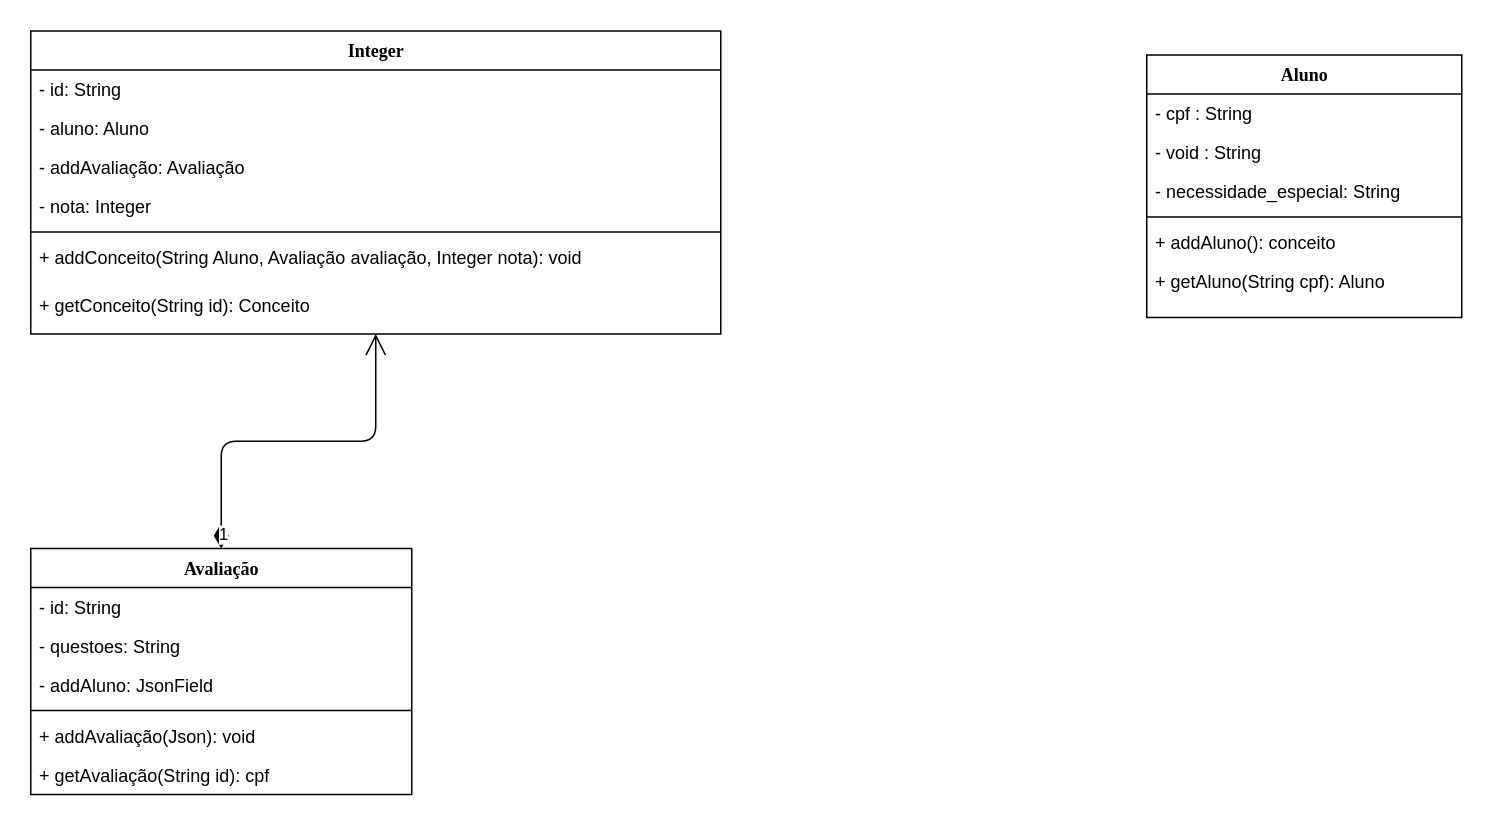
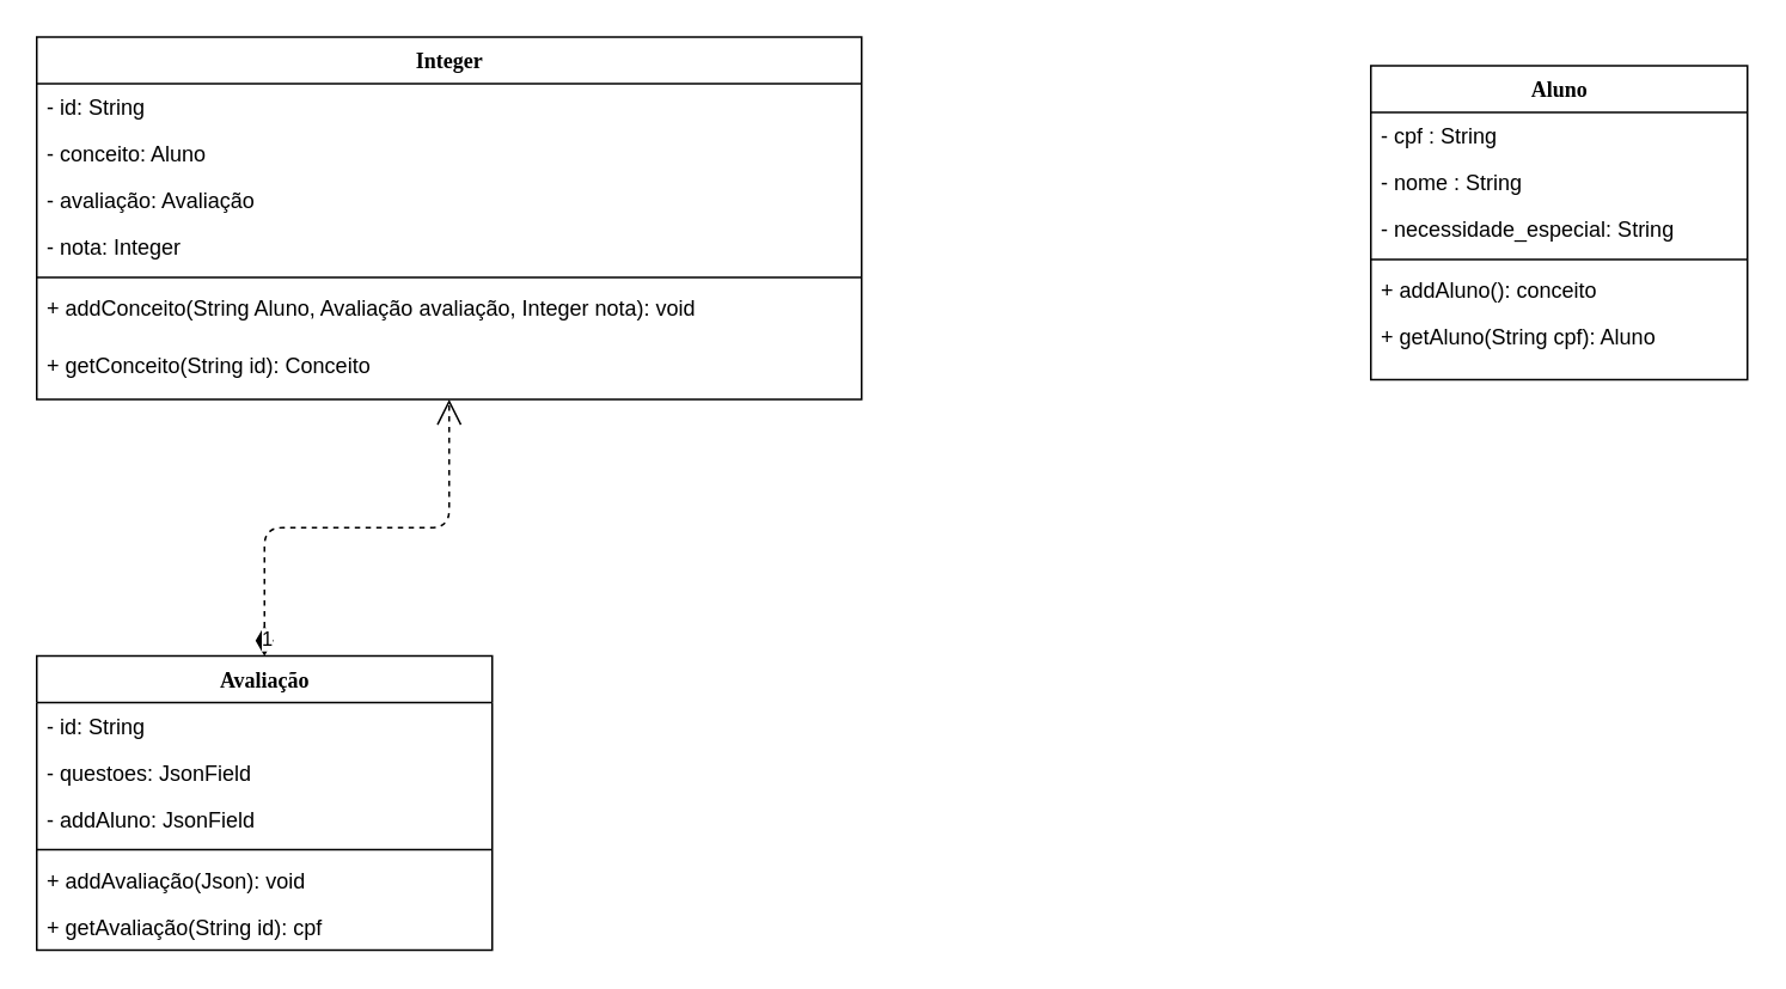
  <mxCell id="0" />
  <mxCell id="1" parent="0" />
  <mxCell id="2" value="&lt;div&gt;Integer&lt;/div&gt;&lt;div&gt;&lt;br&gt;&lt;/div&gt;" style="swimlane;html=1;fontStyle=1;align=center;verticalAlign=top;childLayout=stackLayout;horizontal=1;startSize=26;horizontalStack=0;resizeParent=1;resizeLast=0;collapsible=1;marginBottom=0;swimlaneFillColor=#ffffff;rounded=0;shadow=0;comic=0;labelBackgroundColor=none;strokeColor=#000000;strokeWidth=1;fillColor=none;fontFamily=Verdana;fontSize=12;fontColor=#000000;" parent="1" vertex="1"><mxGeometry x="20" y="20" width="460" height="202" as="geometry" /></mxCell>
  <mxCell id="3" value="- id: String" style="text;html=1;strokeColor=none;fillColor=none;align=left;verticalAlign=top;spacingLeft=4;spacingRight=4;whiteSpace=wrap;overflow=hidden;rotatable=0;points=[[0,0.5],[1,0.5]];portConstraint=eastwest;" parent="2" vertex="1"><mxGeometry y="26" width="460" height="26" as="geometry" /></mxCell>
- <mxCell id="4" value="- aluno: Aluno" style="text;html=1;strokeColor=none;fillColor=none;align=left;verticalAlign=top;spacingLeft=4;spacingRight=4;whiteSpace=wrap;overflow=hidden;rotatable=0;points=[[0,0.5],[1,0.5]];portConstraint=eastwest;" vertex="1" parent="2"><mxGeometry y="52" width="460" height="26" as="geometry" /></mxCell>
- <mxCell id="5" value="- addAvaliação: Avaliação" style="text;html=1;strokeColor=none;fillColor=none;align=left;verticalAlign=top;spacingLeft=4;spacingRight=4;whiteSpace=wrap;overflow=hidden;rotatable=0;points=[[0,0.5],[1,0.5]];portConstraint=eastwest;" parent="2" vertex="1"><mxGeometry y="78" width="460" height="26" as="geometry" /></mxCell>
+ <mxCell id="4" value="- conceito: Aluno" style="text;html=1;strokeColor=none;fillColor=none;align=left;verticalAlign=top;spacingLeft=4;spacingRight=4;whiteSpace=wrap;overflow=hidden;rotatable=0;points=[[0,0.5],[1,0.5]];portConstraint=eastwest;" vertex="1" parent="2"><mxGeometry y="52" width="460" height="26" as="geometry" /></mxCell>
+ <mxCell id="5" value="- avaliação: Avaliação" style="text;html=1;strokeColor=none;fillColor=none;align=left;verticalAlign=top;spacingLeft=4;spacingRight=4;whiteSpace=wrap;overflow=hidden;rotatable=0;points=[[0,0.5],[1,0.5]];portConstraint=eastwest;" parent="2" vertex="1"><mxGeometry y="78" width="460" height="26" as="geometry" /></mxCell>
  <mxCell id="6" value="- nota: Integer" style="text;html=1;strokeColor=none;fillColor=none;align=left;verticalAlign=top;spacingLeft=4;spacingRight=4;whiteSpace=wrap;overflow=hidden;rotatable=0;points=[[0,0.5],[1,0.5]];portConstraint=eastwest;" vertex="1" parent="2"><mxGeometry y="104" width="460" height="26" as="geometry" /></mxCell>
  <mxCell id="7" value="" style="line;html=1;strokeWidth=1;fillColor=none;align=left;verticalAlign=middle;spacingTop=-1;spacingLeft=3;spacingRight=3;rotatable=0;labelPosition=right;points=[];portConstraint=eastwest;" parent="2" vertex="1"><mxGeometry y="130" width="460" height="8" as="geometry" /></mxCell>
  <mxCell id="8" value="+ addConceito(String Aluno, Avaliação avaliação, Integer nota): void" style="text;html=1;strokeColor=none;fillColor=none;align=left;verticalAlign=top;spacingLeft=4;spacingRight=4;whiteSpace=wrap;overflow=hidden;rotatable=0;points=[[0,0.5],[1,0.5]];portConstraint=eastwest;" parent="2" vertex="1"><mxGeometry y="138" width="460" height="32" as="geometry" /></mxCell>
  <mxCell id="9" value="+ getConceito(String id): Conceito" style="text;html=1;strokeColor=none;fillColor=none;align=left;verticalAlign=top;spacingLeft=4;spacingRight=4;whiteSpace=wrap;overflow=hidden;rotatable=0;points=[[0,0.5],[1,0.5]];portConstraint=eastwest;" vertex="1" parent="2"><mxGeometry y="170" width="460" height="32" as="geometry" /></mxCell>
  <mxCell id="10" value="Avaliação" style="swimlane;html=1;fontStyle=1;align=center;verticalAlign=top;childLayout=stackLayout;horizontal=1;startSize=26;horizontalStack=0;resizeParent=1;resizeLast=0;collapsible=1;marginBottom=0;swimlaneFillColor=#ffffff;rounded=0;shadow=0;comic=0;labelBackgroundColor=none;strokeColor=#000000;strokeWidth=1;fillColor=none;fontFamily=Verdana;fontSize=12;fontColor=#000000;" vertex="1" parent="1"><mxGeometry x="20" y="365" width="254" height="164" as="geometry" /></mxCell>
  <mxCell id="11" value="- id: String" style="text;html=1;strokeColor=none;fillColor=none;align=left;verticalAlign=top;spacingLeft=4;spacingRight=4;whiteSpace=wrap;overflow=hidden;rotatable=0;points=[[0,0.5],[1,0.5]];portConstraint=eastwest;" vertex="1" parent="10"><mxGeometry y="26" width="254" height="26" as="geometry" /></mxCell>
- <mxCell id="12" value="- questoes: String" style="text;html=1;strokeColor=none;fillColor=none;align=left;verticalAlign=top;spacingLeft=4;spacingRight=4;whiteSpace=wrap;overflow=hidden;rotatable=0;points=[[0,0.5],[1,0.5]];portConstraint=eastwest;" vertex="1" parent="10"><mxGeometry y="52" width="254" height="26" as="geometry" /></mxCell>
+ <mxCell id="12" value="- questoes: JsonField" style="text;html=1;strokeColor=none;fillColor=none;align=left;verticalAlign=top;spacingLeft=4;spacingRight=4;whiteSpace=wrap;overflow=hidden;rotatable=0;points=[[0,0.5],[1,0.5]];portConstraint=eastwest;" vertex="1" parent="10"><mxGeometry y="52" width="254" height="26" as="geometry" /></mxCell>
  <mxCell id="13" value="- addAluno: JsonField" style="text;html=1;strokeColor=none;fillColor=none;align=left;verticalAlign=top;spacingLeft=4;spacingRight=4;whiteSpace=wrap;overflow=hidden;rotatable=0;points=[[0,0.5],[1,0.5]];portConstraint=eastwest;" vertex="1" parent="10"><mxGeometry y="78" width="254" height="26" as="geometry" /></mxCell>
  <mxCell id="14" value="" style="line;html=1;strokeWidth=1;fillColor=none;align=left;verticalAlign=middle;spacingTop=-1;spacingLeft=3;spacingRight=3;rotatable=0;labelPosition=right;points=[];portConstraint=eastwest;" vertex="1" parent="10"><mxGeometry y="104" width="254" height="8" as="geometry" /></mxCell>
  <mxCell id="15" value="+ addAvaliação(Json): void" style="text;html=1;strokeColor=none;fillColor=none;align=left;verticalAlign=top;spacingLeft=4;spacingRight=4;whiteSpace=wrap;overflow=hidden;rotatable=0;points=[[0,0.5],[1,0.5]];portConstraint=eastwest;" vertex="1" parent="10"><mxGeometry y="112" width="254" height="26" as="geometry" /></mxCell>
  <mxCell id="16" value="+ getAvaliação(String id): cpf" style="text;html=1;strokeColor=none;fillColor=none;align=left;verticalAlign=top;spacingLeft=4;spacingRight=4;whiteSpace=wrap;overflow=hidden;rotatable=0;points=[[0,0.5],[1,0.5]];portConstraint=eastwest;" vertex="1" parent="10"><mxGeometry y="138" width="254" height="26" as="geometry" /></mxCell>
  <mxCell id="17" value="&lt;div&gt;Aluno&lt;/div&gt;&lt;div&gt;&lt;br&gt;&lt;/div&gt;" style="swimlane;html=1;fontStyle=1;align=center;verticalAlign=top;childLayout=stackLayout;horizontal=1;startSize=26;horizontalStack=0;resizeParent=1;resizeLast=0;collapsible=1;marginBottom=0;swimlaneFillColor=#ffffff;rounded=0;shadow=0;comic=0;labelBackgroundColor=none;strokeColor=#000000;strokeWidth=1;fillColor=none;fontFamily=Verdana;fontSize=12;fontColor=#000000;" vertex="1" parent="1"><mxGeometry x="764" y="36" width="210" height="175" as="geometry" /></mxCell>
  <mxCell id="18" value="&lt;div&gt;- cpf : String&lt;/div&gt;" style="text;html=1;strokeColor=none;fillColor=none;align=left;verticalAlign=top;spacingLeft=4;spacingRight=4;whiteSpace=wrap;overflow=hidden;rotatable=0;points=[[0,0.5],[1,0.5]];portConstraint=eastwest;" vertex="1" parent="17"><mxGeometry y="26" width="210" height="26" as="geometry" /></mxCell>
- <mxCell id="19" value="&lt;div&gt;- void : String&lt;/div&gt;&lt;div&gt;&lt;br&gt;&lt;/div&gt;" style="text;html=1;strokeColor=none;fillColor=none;align=left;verticalAlign=top;spacingLeft=4;spacingRight=4;whiteSpace=wrap;overflow=hidden;rotatable=0;points=[[0,0.5],[1,0.5]];portConstraint=eastwest;" vertex="1" parent="17"><mxGeometry y="52" width="210" height="26" as="geometry" /></mxCell>
+ <mxCell id="19" value="&lt;div&gt;- nome : String&lt;/div&gt;&lt;div&gt;&lt;br&gt;&lt;/div&gt;" style="text;html=1;strokeColor=none;fillColor=none;align=left;verticalAlign=top;spacingLeft=4;spacingRight=4;whiteSpace=wrap;overflow=hidden;rotatable=0;points=[[0,0.5],[1,0.5]];portConstraint=eastwest;" vertex="1" parent="17"><mxGeometry y="52" width="210" height="26" as="geometry" /></mxCell>
  <mxCell id="20" value="- necessidade_especial: String" style="text;strokeColor=none;fillColor=none;align=left;verticalAlign=top;spacingLeft=4;spacingRight=4;overflow=hidden;rotatable=0;points=[[0,0.5],[1,0.5]];portConstraint=eastwest;" vertex="1" parent="17"><mxGeometry y="78" width="210" height="26" as="geometry" /></mxCell>
  <mxCell id="21" value="" style="line;html=1;strokeWidth=1;fillColor=none;align=left;verticalAlign=middle;spacingTop=-1;spacingLeft=3;spacingRight=3;rotatable=0;labelPosition=right;points=[];portConstraint=eastwest;" vertex="1" parent="17"><mxGeometry y="104" width="210" height="8" as="geometry" /></mxCell>
  <mxCell id="22" value="+ addAluno(): conceito" style="text;html=1;strokeColor=none;fillColor=none;align=left;verticalAlign=top;spacingLeft=4;spacingRight=4;whiteSpace=wrap;overflow=hidden;rotatable=0;points=[[0,0.5],[1,0.5]];portConstraint=eastwest;" vertex="1" parent="17"><mxGeometry y="112" width="210" height="26" as="geometry" /></mxCell>
  <mxCell id="23" value="+ getAluno(String cpf): Aluno" style="text;html=1;strokeColor=none;fillColor=none;align=left;verticalAlign=top;spacingLeft=4;spacingRight=4;whiteSpace=wrap;overflow=hidden;rotatable=0;points=[[0,0.5],[1,0.5]];portConstraint=eastwest;" vertex="1" parent="17"><mxGeometry y="138" width="210" height="26" as="geometry" /></mxCell>
- <mxCell id="24" value="1" style="endArrow=open;html=1;endSize=12;startArrow=diamondThin;startSize=14;startFill=1;edgeStyle=orthogonalEdgeStyle;align=left;verticalAlign=bottom;entryX=0.5;entryY=1;entryDx=0;entryDy=0;exitX=0.5;exitY=0;exitDx=0;exitDy=0;" edge="1" parent="1" source="10" target="2"><mxGeometry x="-1" y="3" relative="1" as="geometry"><mxPoint x="64" y="481" as="sourcePoint" /><mxPoint x="224" y="481" as="targetPoint" /></mxGeometry></mxCell>
+ <mxCell id="24" value="1" style="endArrow=open;html=1;endSize=12;startArrow=diamondThin;startSize=14;startFill=1;edgeStyle=orthogonalEdgeStyle;align=left;verticalAlign=bottom;entryX=0.5;entryY=1;entryDx=0;entryDy=0;exitX=0.5;exitY=0;exitDx=0;exitDy=0;dashed=1;" edge="1" parent="1" source="10" target="2"><mxGeometry x="-1" y="3" relative="1" as="geometry"><mxPoint x="64" y="481" as="sourcePoint" /><mxPoint x="224" y="481" as="targetPoint" /></mxGeometry></mxCell>
